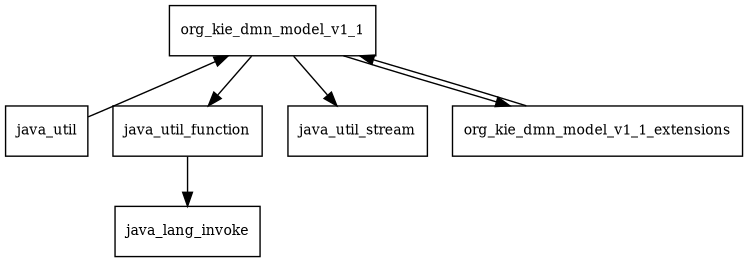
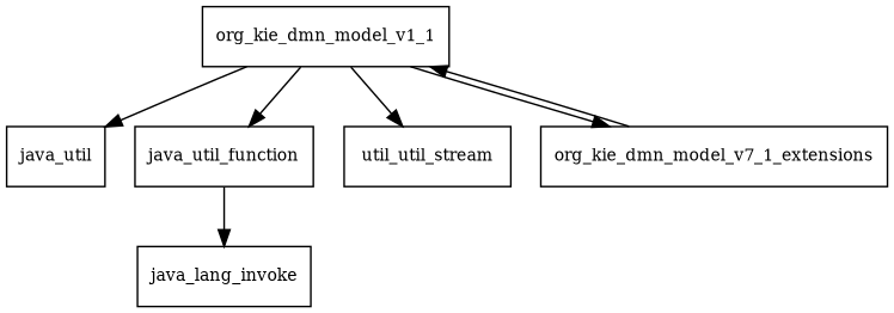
  digraph {
    node [fontsize=10.0 shape=box]
    org_kie_dmn_model_v1_1
    java_util
    java_util_function
-   java_util_stream
-   org_kie_dmn_model_v1_1_extensions
+   java_util_stream [label=util_util_stream]
+   org_kie_dmn_model_v1_1_extensions [label=org_kie_dmn_model_v7_1_extensions]
    java_lang_invoke
-   java_util -> org_kie_dmn_model_v1_1
+   org_kie_dmn_model_v1_1 -> java_util
    org_kie_dmn_model_v1_1 -> java_util_function
    org_kie_dmn_model_v1_1 -> java_util_stream
    org_kie_dmn_model_v1_1 -> org_kie_dmn_model_v1_1_extensions
    java_util_function -> java_lang_invoke
    org_kie_dmn_model_v1_1_extensions -> org_kie_dmn_model_v1_1
  }
